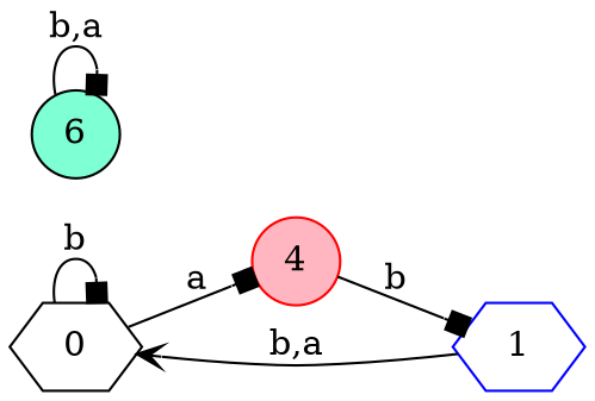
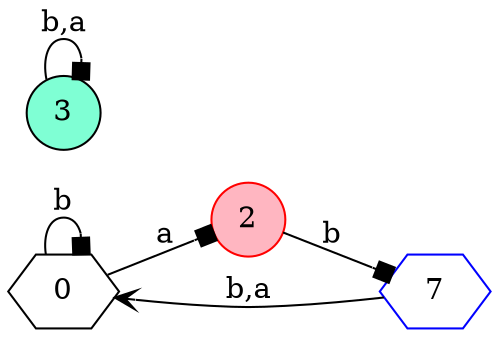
  digraph {
    d2tdocpreamble="\usetikzlibrary{automata}"
    d2tfigpreamble="\tikzstyle{every state}= [ draw=blue!50,very thick,fill=blue!20]  \tikzstyle{auto}= [fill=white]"
    rankdir=LR
    ranksep=0.5
    node [color=black fillcolor=white shape=hexagon style="state,filled"]
    edge [arrowhead=box lblstyle=auto topath="bend right"]
    n1 [label=0 style="state, initial,filled"]
-   n2 [color=red fillcolor=lightpink label=4 shape=circle]
-   n3 [color=blue label=1 style="state, accepting,filled"]
-   n4 [fillcolor=aquamarine label=6 shape=circle]
+   n2 [color=red fillcolor=lightpink label=2 shape=circle]
+   n3 [color=blue label=7 style="state, accepting,filled"]
+   n4 [fillcolor=aquamarine label=3 shape=circle]
    n1 -> n1 [label=b topath="loop above"]
    n1 -> n2 [label=a]
    n2 -> n3 [label=b]
    n3 -> n1 [arrowhead=vee label="b,a"]
    n4 -> n4 [label="b,a" topath="loop above"]
  }
